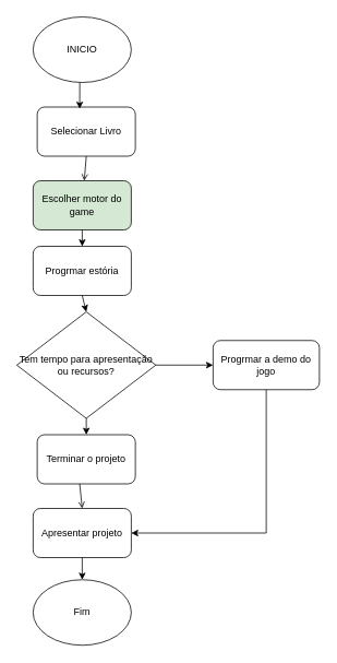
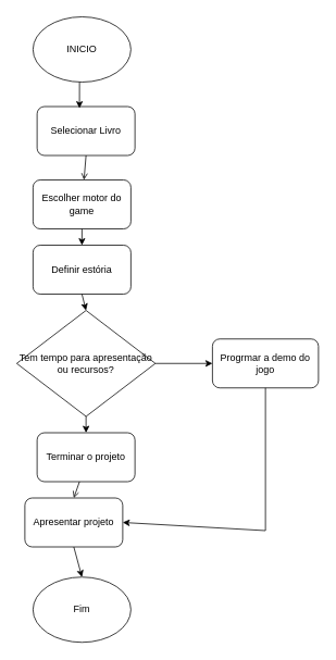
  <mxCell id="0" />
  <mxCell id="1" parent="0" />
  <mxCell id="2" value="INICIO" style="ellipse;whiteSpace=wrap;html=1;" vertex="1" parent="1"><mxGeometry x="40" y="20" width="120" height="80" as="geometry" /></mxCell>
  <mxCell id="3" value="Selecionar Livro" style="rounded=1;whiteSpace=wrap;html=1;" vertex="1" parent="1"><mxGeometry x="45" y="130" width="120" height="60" as="geometry" /></mxCell>
- <mxCell id="4" value="Escolher motor do game" style="rounded=1;whiteSpace=wrap;html=1;fillColor=#d5e8d4;" vertex="1" parent="1"><mxGeometry x="40" y="220" width="120" height="60" as="geometry" /></mxCell>
- <mxCell id="5" value="Progrmar estória" style="rounded=1;whiteSpace=wrap;html=1;" vertex="1" parent="1"><mxGeometry x="40" y="300" width="120" height="60" as="geometry" /></mxCell>
+ <mxCell id="4" value="Escolher motor do game" style="rounded=1;whiteSpace=wrap;html=1;" vertex="1" parent="1"><mxGeometry x="40" y="220" width="120" height="60" as="geometry" /></mxCell>
+ <mxCell id="5" value="Definir estória" style="rounded=1;whiteSpace=wrap;html=1;" vertex="1" parent="1"><mxGeometry x="40" y="300" width="120" height="60" as="geometry" /></mxCell>
  <mxCell id="6" value="Tem tempo para apresentação&lt;br&gt;ou recursos?" style="rhombus;whiteSpace=wrap;html=1;" vertex="1" parent="1"><mxGeometry x="20" y="380" width="170" height="130" as="geometry" /></mxCell>
  <mxCell id="7" value="Progrmar a demo do jogo" style="rounded=1;whiteSpace=wrap;html=1;" vertex="1" parent="1"><mxGeometry x="260" y="415" width="130" height="60" as="geometry" /></mxCell>
  <mxCell id="8" value="Terminar o projeto" style="rounded=1;whiteSpace=wrap;html=1;" vertex="1" parent="1"><mxGeometry x="45" y="530" width="120" height="60" as="geometry" /></mxCell>
- <mxCell id="9" value="Apresentar projeto" style="rounded=1;whiteSpace=wrap;html=1;" vertex="1" parent="1"><mxGeometry x="40" y="620" width="120" height="60" as="geometry" /></mxCell>
+ <mxCell id="9" value="Apresentar projeto" style="rounded=1;whiteSpace=wrap;html=1;" vertex="1" parent="1"><mxGeometry x="30" y="610" width="120" height="60" as="geometry" /></mxCell>
  <mxCell id="10" value="Fim" style="ellipse;whiteSpace=wrap;html=1;" vertex="1" parent="1"><mxGeometry x="40" y="707" width="120" height="80" as="geometry" /></mxCell>
  <mxCell id="11" value="" style="endArrow=classic;html=1;rounded=0;exitX=1;exitY=0.5;exitDx=0;exitDy=0;entryX=0;entryY=0.5;entryDx=0;entryDy=0;" edge="1" parent="1" source="6" target="7"><mxGeometry width="50" height="50" relative="1" as="geometry"><mxPoint x="430" y="400" as="sourcePoint" /><mxPoint x="480" y="350" as="targetPoint" /></mxGeometry></mxCell>
  <mxCell id="12" value="" style="endArrow=classic;html=1;rounded=0;exitX=0.5;exitY=1;exitDx=0;exitDy=0;entryX=1;entryY=0.5;entryDx=0;entryDy=0;" edge="1" parent="1" source="7" target="9"><mxGeometry width="50" height="50" relative="1" as="geometry"><mxPoint x="430" y="400" as="sourcePoint" /><mxPoint x="325" y="670" as="targetPoint" /><Array as="points"><mxPoint x="325" y="650" /></Array></mxGeometry></mxCell>
  <mxCell id="13" value="" style="endArrow=classic;html=1;rounded=0;entryX=0.433;entryY=0.033;entryDx=0;entryDy=0;entryPerimeter=0;" edge="1" parent="1" target="3"><mxGeometry width="50" height="50" relative="1" as="geometry"><mxPoint x="97" y="100" as="sourcePoint" /><mxPoint x="480" y="350" as="targetPoint" /></mxGeometry></mxCell>
  <mxCell id="14" value="" style="endArrow=open;html=1;rounded=0;exitX=0.5;exitY=1;exitDx=0;exitDy=0;" edge="1" parent="1" source="3" target="4"><mxGeometry width="50" height="50" relative="1" as="geometry"><mxPoint x="430" y="400" as="sourcePoint" /><mxPoint x="480" y="350" as="targetPoint" /></mxGeometry></mxCell>
  <mxCell id="15" value="" style="endArrow=classic;html=1;rounded=0;exitX=0.5;exitY=1;exitDx=0;exitDy=0;entryX=0.5;entryY=0;entryDx=0;entryDy=0;" edge="1" parent="1" source="4" target="5"><mxGeometry width="50" height="50" relative="1" as="geometry"><mxPoint x="430" y="400" as="sourcePoint" /><mxPoint x="480" y="350" as="targetPoint" /></mxGeometry></mxCell>
  <mxCell id="16" value="" style="endArrow=classic;html=1;rounded=0;exitX=0.5;exitY=1;exitDx=0;exitDy=0;entryX=0.5;entryY=0;entryDx=0;entryDy=0;" edge="1" parent="1" source="5" target="6"><mxGeometry width="50" height="50" relative="1" as="geometry"><mxPoint x="430" y="400" as="sourcePoint" /><mxPoint x="480" y="350" as="targetPoint" /></mxGeometry></mxCell>
  <mxCell id="17" value="" style="endArrow=classic;html=1;rounded=0;exitX=0.5;exitY=1;exitDx=0;exitDy=0;entryX=0.5;entryY=0;entryDx=0;entryDy=0;" edge="1" parent="1" source="6" target="8"><mxGeometry width="50" height="50" relative="1" as="geometry"><mxPoint x="430" y="400" as="sourcePoint" /><mxPoint x="100" y="520" as="targetPoint" /></mxGeometry></mxCell>
  <mxCell id="18" value="" style="endArrow=open;html=1;rounded=0;exitX=0.433;exitY=1;exitDx=0;exitDy=0;entryX=0.5;entryY=0;entryDx=0;entryDy=0;exitPerimeter=0;" edge="1" parent="1" source="8" target="9"><mxGeometry width="50" height="50" relative="1" as="geometry"><mxPoint x="430" y="400" as="sourcePoint" /><mxPoint x="480" y="350" as="targetPoint" /></mxGeometry></mxCell>
  <mxCell id="19" value="" style="endArrow=classic;html=1;rounded=0;exitX=0.5;exitY=1;exitDx=0;exitDy=0;entryX=0.5;entryY=0;entryDx=0;entryDy=0;" edge="1" parent="1" source="9" target="10"><mxGeometry width="50" height="50" relative="1" as="geometry"><mxPoint x="430" y="400" as="sourcePoint" /><mxPoint x="480" y="350" as="targetPoint" /></mxGeometry></mxCell>
